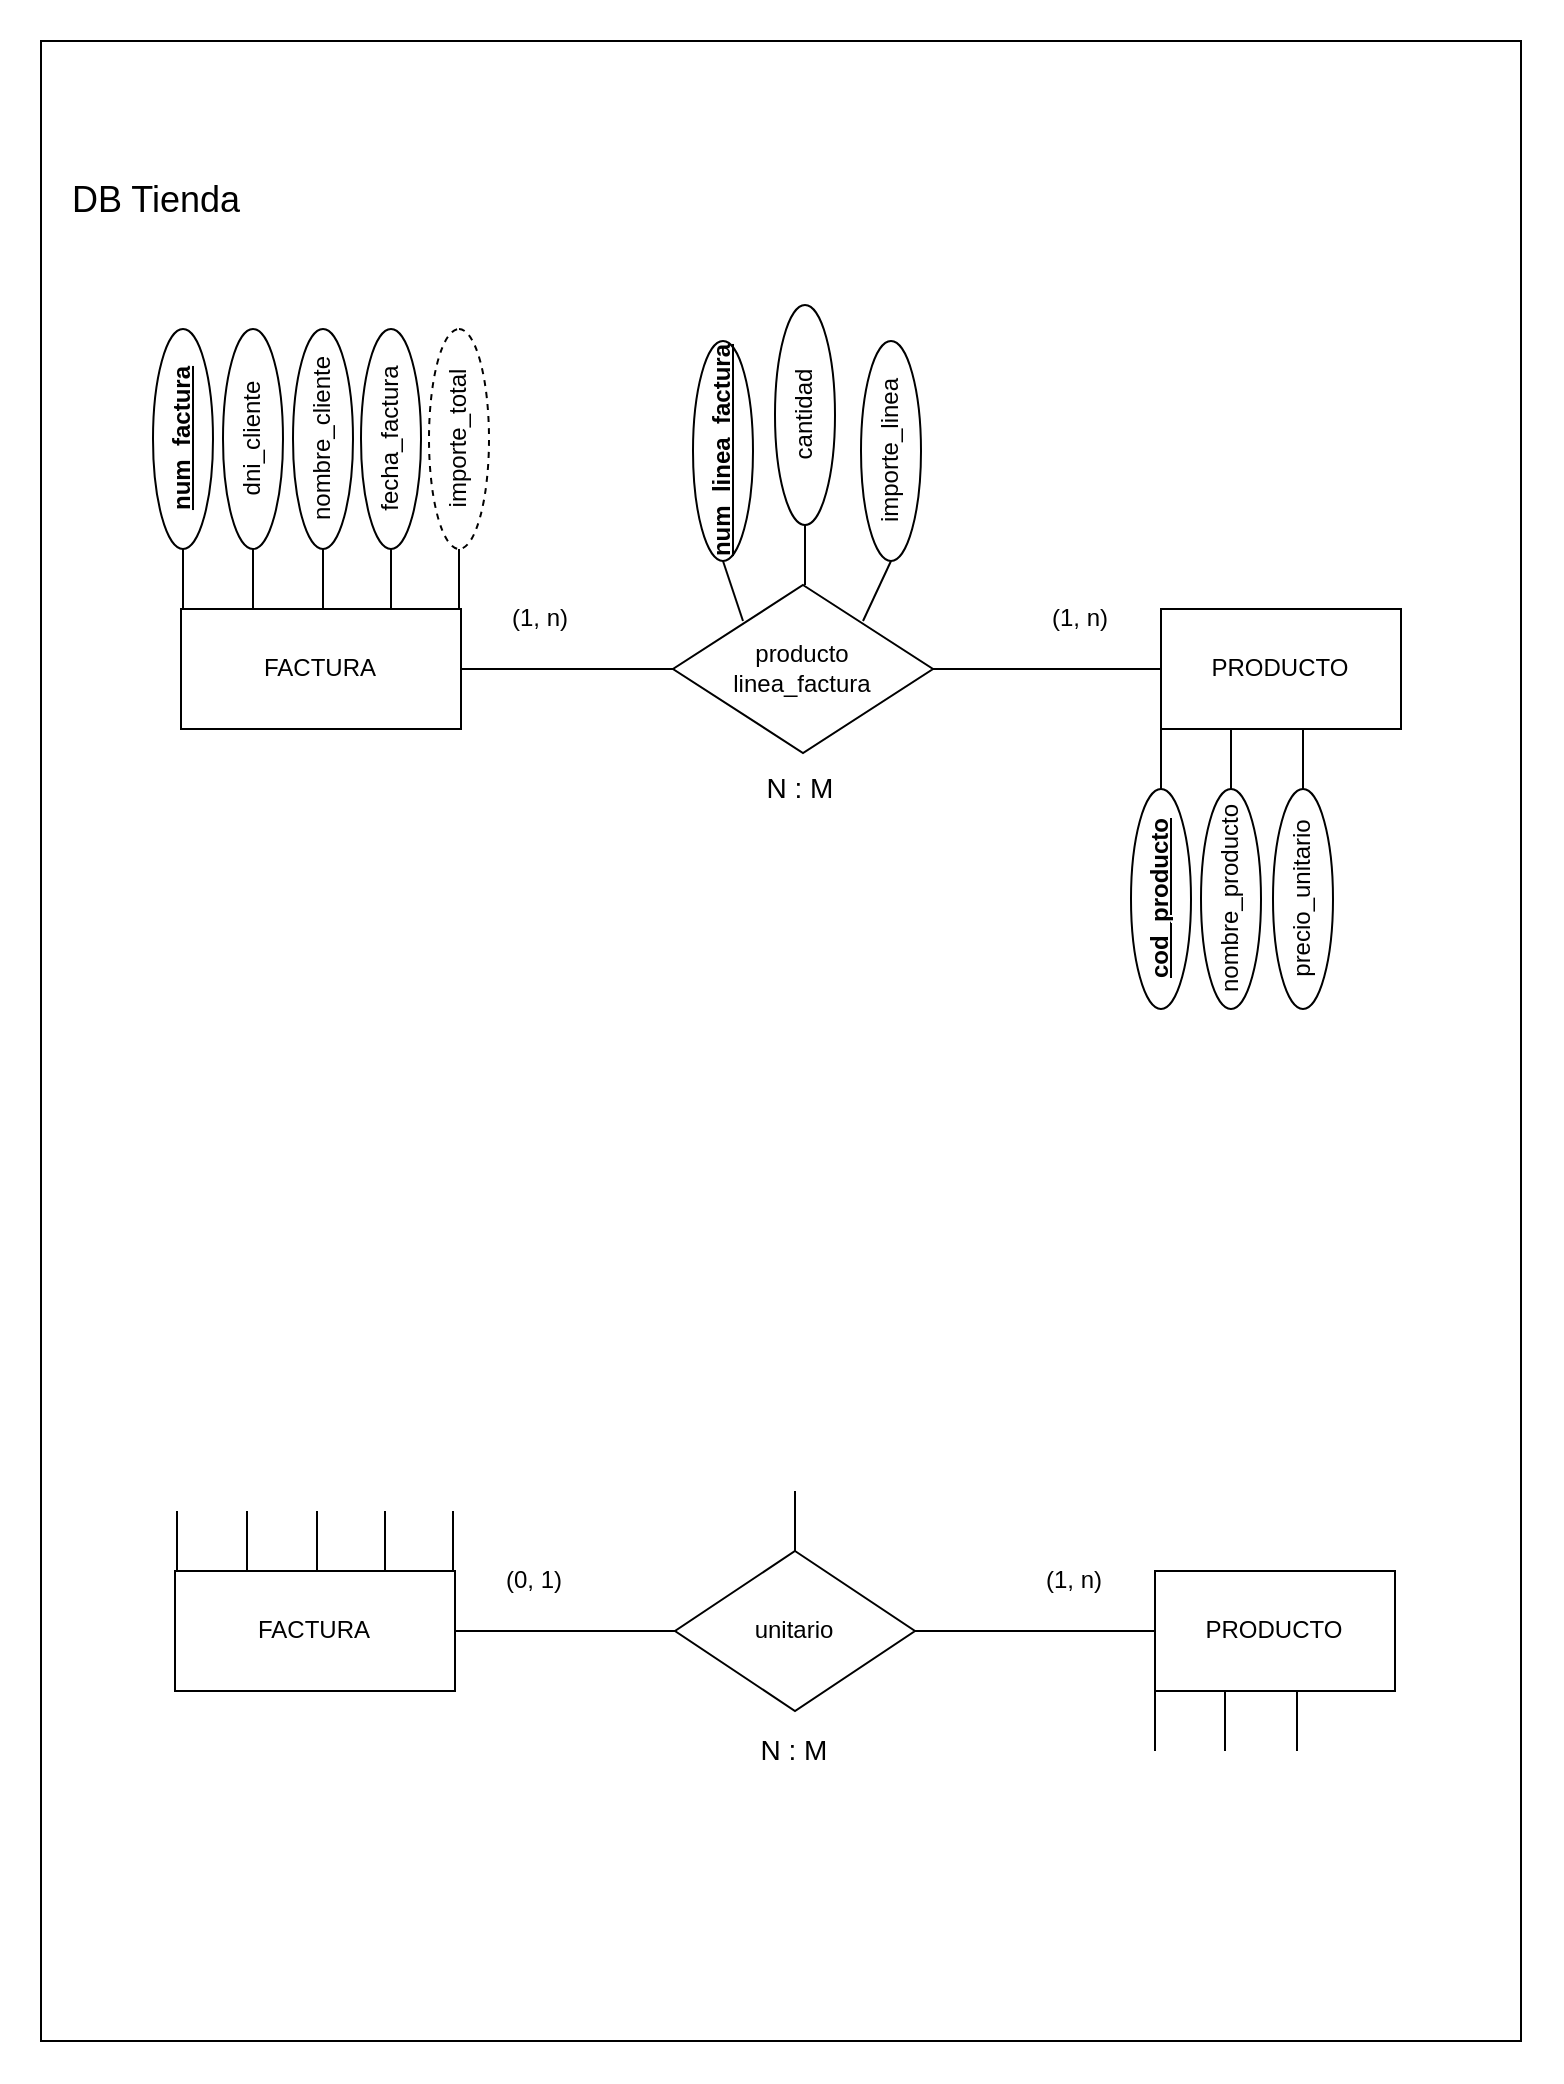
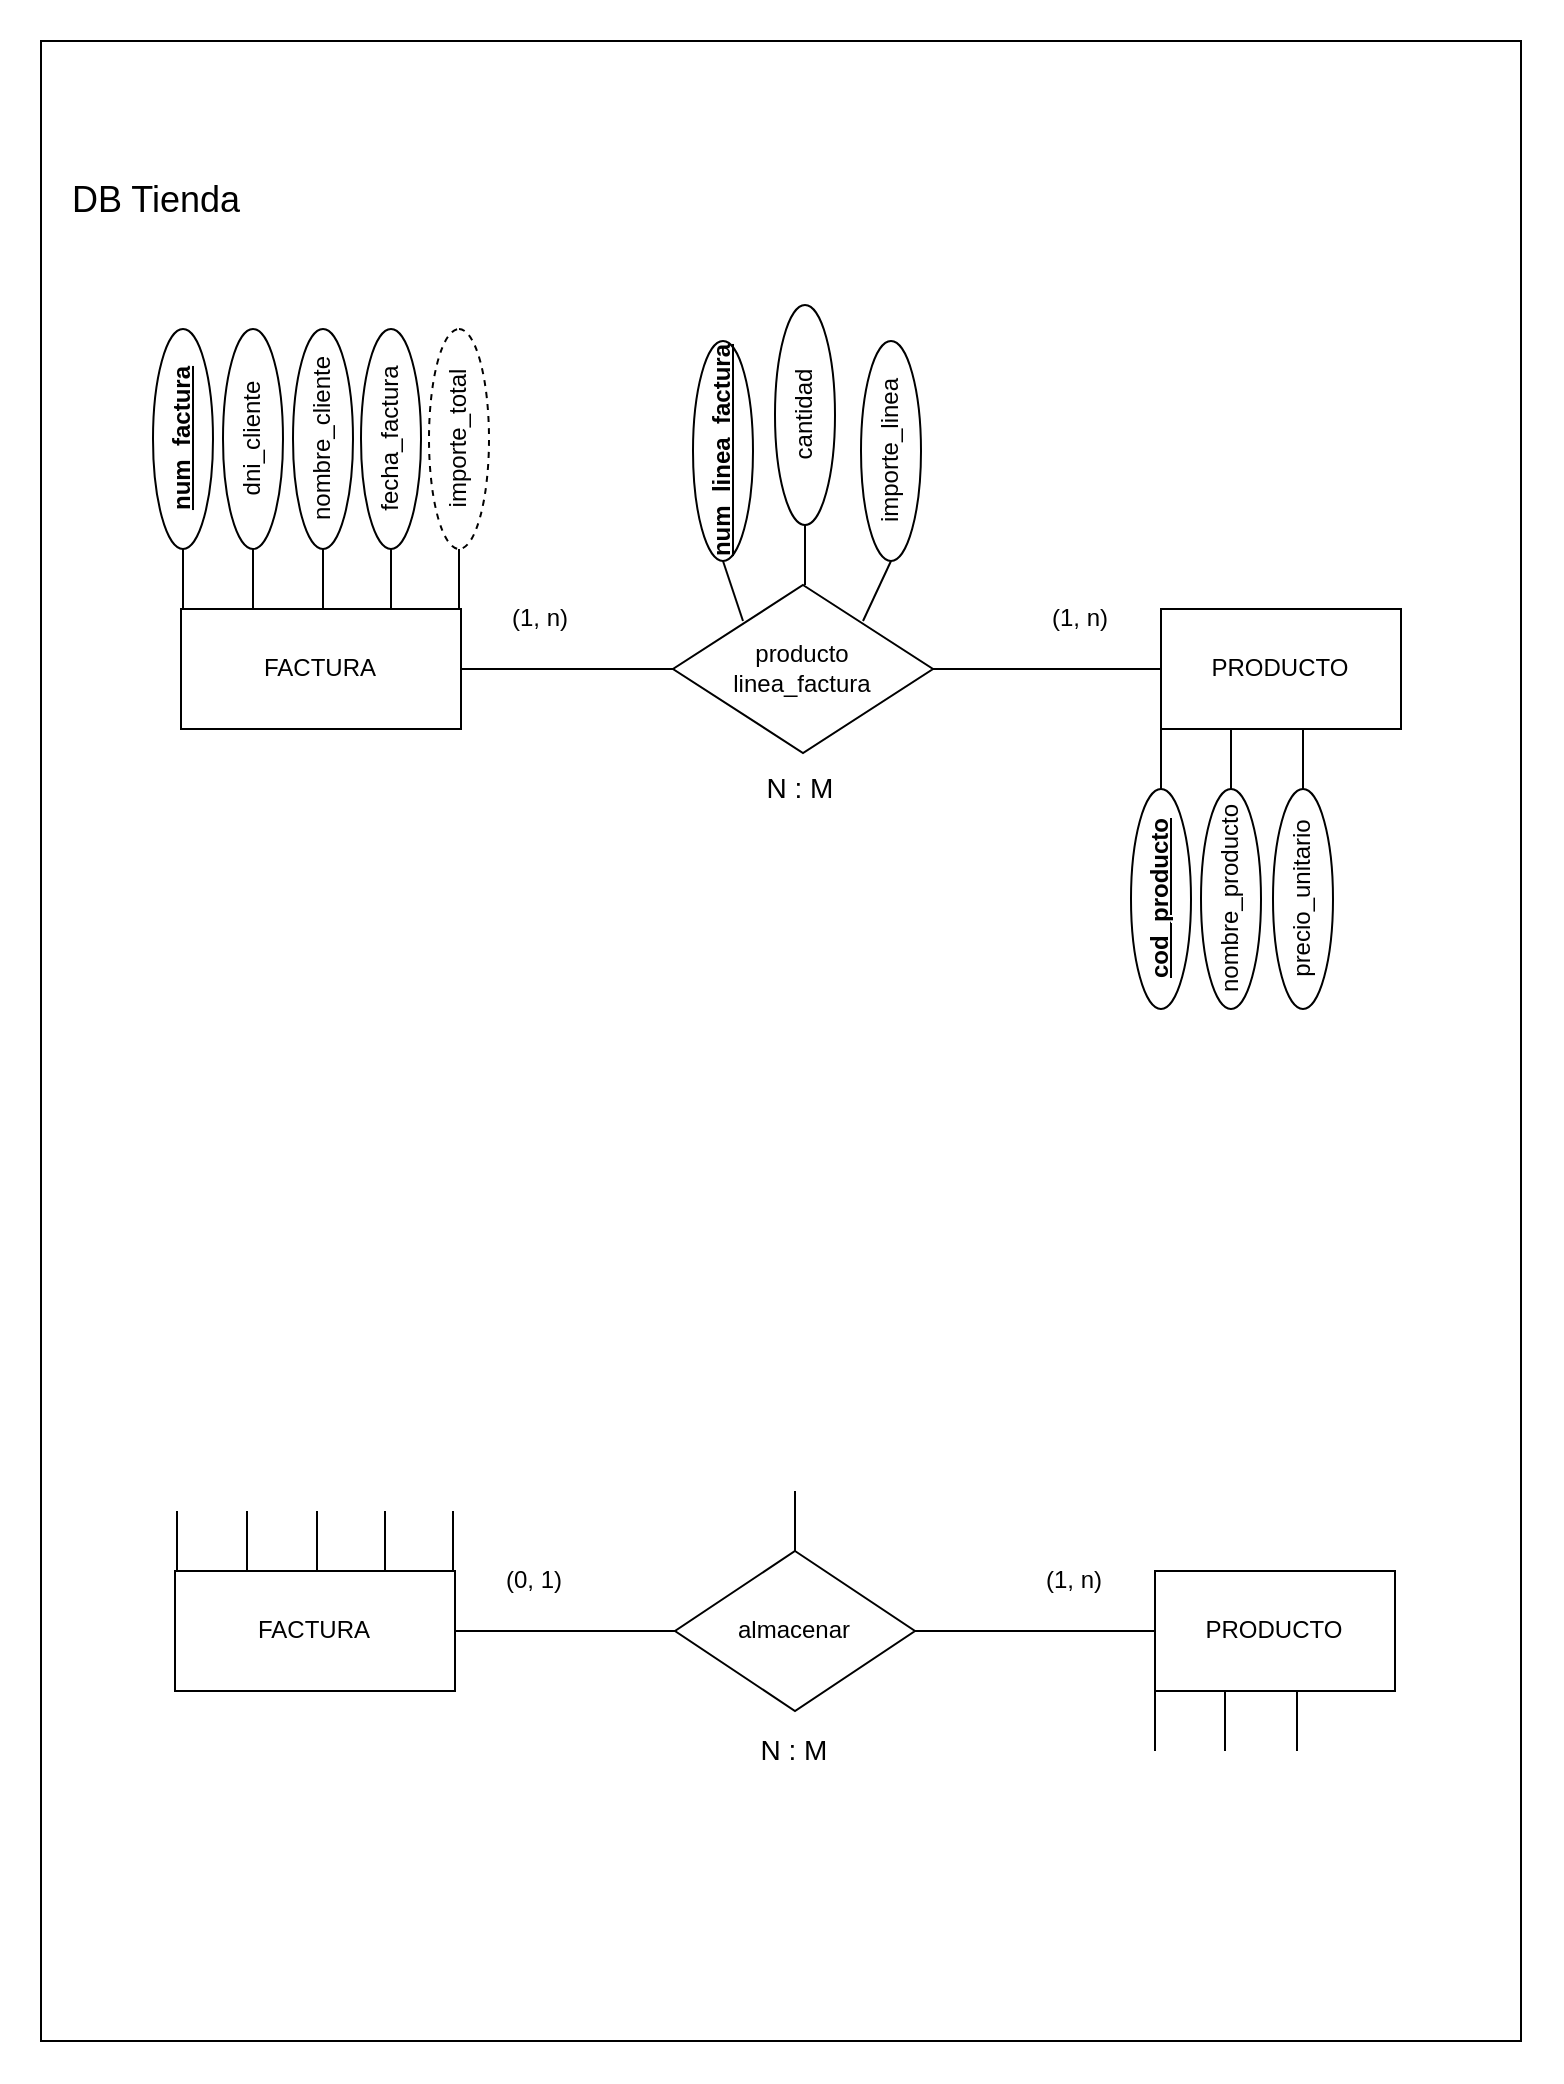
  <mxCell id="0" />
  <mxCell id="1" parent="0" />
  <mxCell id="2" value="" style="rounded=0;whiteSpace=wrap;html=1;" parent="1" vertex="1"><mxGeometry x="20" y="20" width="740" height="1000" as="geometry" /></mxCell>
  <mxCell id="3" style="edgeStyle=orthogonalEdgeStyle;rounded=0;orthogonalLoop=1;jettySize=auto;html=1;entryX=0;entryY=0.5;entryDx=0;entryDy=0;endArrow=none;endFill=0;" parent="1" source="4" target="7" edge="1"><mxGeometry relative="1" as="geometry" /></mxCell>
  <mxCell id="4" value="FACTURA" style="rounded=0;whiteSpace=wrap;html=1;" parent="1" vertex="1"><mxGeometry x="90" y="304" width="140" height="60" as="geometry" /></mxCell>
  <mxCell id="5" value="PRODUCTO" style="rounded=0;whiteSpace=wrap;html=1;" parent="1" vertex="1"><mxGeometry x="580" y="304" width="120" height="60" as="geometry" /></mxCell>
  <mxCell id="6" style="edgeStyle=orthogonalEdgeStyle;rounded=0;orthogonalLoop=1;jettySize=auto;html=1;entryX=0;entryY=0.5;entryDx=0;entryDy=0;endArrow=none;endFill=0;" parent="1" source="7" target="5" edge="1"><mxGeometry relative="1" as="geometry" /></mxCell>
  <mxCell id="7" value="producto&lt;br&gt;linea_factura" style="rhombus;whiteSpace=wrap;html=1;rounded=0;" parent="1" vertex="1"><mxGeometry x="336" y="292" width="130" height="84" as="geometry" /></mxCell>
  <mxCell id="8" value="" style="endArrow=none;html=1;rounded=0;entryX=0;entryY=0.5;entryDx=0;entryDy=0;" parent="1" target="9" edge="1"><mxGeometry width="50" height="50" relative="1" as="geometry"><mxPoint x="91" y="304" as="sourcePoint" /><mxPoint x="91" y="279" as="targetPoint" /></mxGeometry></mxCell>
  <mxCell id="9" value="&lt;b&gt;&lt;u&gt;num_factura&lt;/u&gt;&lt;/b&gt;" style="ellipse;whiteSpace=wrap;html=1;rotation=-90;" parent="1" vertex="1"><mxGeometry x="36" y="204" width="110" height="30" as="geometry" /></mxCell>
  <mxCell id="10" value="" style="endArrow=none;html=1;rounded=0;entryX=0;entryY=0.5;entryDx=0;entryDy=0;" parent="1" edge="1"><mxGeometry width="50" height="50" relative="1" as="geometry"><mxPoint x="126" y="304" as="sourcePoint" /><mxPoint x="126" y="274" as="targetPoint" /></mxGeometry></mxCell>
  <mxCell id="11" value="dni_cliente" style="ellipse;whiteSpace=wrap;html=1;rotation=-90;" parent="1" vertex="1"><mxGeometry x="71" y="204" width="110" height="30" as="geometry" /></mxCell>
  <mxCell id="12" value="" style="endArrow=none;html=1;rounded=0;entryX=0;entryY=0.5;entryDx=0;entryDy=0;" parent="1" target="13" edge="1"><mxGeometry width="50" height="50" relative="1" as="geometry"><mxPoint x="161" y="304" as="sourcePoint" /><mxPoint x="161" y="279" as="targetPoint" /></mxGeometry></mxCell>
  <mxCell id="13" value="nombre_cliente" style="ellipse;whiteSpace=wrap;html=1;rotation=-90;" parent="1" vertex="1"><mxGeometry x="106" y="204" width="110" height="30" as="geometry" /></mxCell>
  <mxCell id="14" value="" style="endArrow=none;html=1;rounded=0;entryX=0;entryY=0.5;entryDx=0;entryDy=0;" parent="1" target="15" edge="1"><mxGeometry width="50" height="50" relative="1" as="geometry"><mxPoint x="195" y="304" as="sourcePoint" /><mxPoint x="195" y="279" as="targetPoint" /></mxGeometry></mxCell>
  <mxCell id="15" value="fecha_factura" style="ellipse;whiteSpace=wrap;html=1;rotation=-90;" parent="1" vertex="1"><mxGeometry x="140" y="204" width="110" height="30" as="geometry" /></mxCell>
  <mxCell id="16" value="" style="endArrow=none;html=1;rounded=0;entryX=0;entryY=0.5;entryDx=0;entryDy=0;" parent="1" target="17" edge="1"><mxGeometry width="50" height="50" relative="1" as="geometry"><mxPoint x="229" y="304" as="sourcePoint" /><mxPoint x="229" y="279" as="targetPoint" /></mxGeometry></mxCell>
  <mxCell id="17" value="importe_total" style="ellipse;whiteSpace=wrap;html=1;rotation=-90;dashed=1;" parent="1" vertex="1"><mxGeometry x="174" y="204" width="110" height="30" as="geometry" /></mxCell>
  <mxCell id="18" value="" style="endArrow=none;html=1;rounded=0;entryX=0;entryY=0.5;entryDx=0;entryDy=0;" parent="1" edge="1"><mxGeometry width="50" height="50" relative="1" as="geometry"><mxPoint x="580" y="394" as="sourcePoint" /><mxPoint x="580" y="364" as="targetPoint" /></mxGeometry></mxCell>
  <mxCell id="19" value="&lt;b&gt;&lt;u&gt;cod_producto&lt;/u&gt;&lt;/b&gt;" style="ellipse;whiteSpace=wrap;html=1;rotation=-90;" parent="1" vertex="1"><mxGeometry x="525" y="434" width="110" height="30" as="geometry" /></mxCell>
  <mxCell id="20" value="" style="endArrow=none;html=1;rounded=0;entryX=0;entryY=0.5;entryDx=0;entryDy=0;" parent="1" edge="1"><mxGeometry width="50" height="50" relative="1" as="geometry"><mxPoint x="615" y="394" as="sourcePoint" /><mxPoint x="615" y="364" as="targetPoint" /></mxGeometry></mxCell>
  <mxCell id="21" value="nombre_producto" style="ellipse;whiteSpace=wrap;html=1;rotation=-90;" parent="1" vertex="1"><mxGeometry x="560" y="434" width="110" height="30" as="geometry" /></mxCell>
  <mxCell id="22" value="" style="endArrow=none;html=1;rounded=0;entryX=0;entryY=0.5;entryDx=0;entryDy=0;" parent="1" edge="1"><mxGeometry width="50" height="50" relative="1" as="geometry"><mxPoint x="651" y="394" as="sourcePoint" /><mxPoint x="651" y="364" as="targetPoint" /></mxGeometry></mxCell>
  <mxCell id="23" value="precio_unitario" style="ellipse;whiteSpace=wrap;html=1;rotation=-90;" parent="1" vertex="1"><mxGeometry x="596" y="434" width="110" height="30" as="geometry" /></mxCell>
  <mxCell id="24" value="&lt;font style=&quot;font-size: 14px;&quot;&gt;N : M&lt;/font&gt;" style="text;html=1;align=center;verticalAlign=middle;whiteSpace=wrap;rounded=0;" parent="1" vertex="1"><mxGeometry x="365" y="374" width="70" height="40" as="geometry" /></mxCell>
  <mxCell id="25" value="(1, n)" style="text;html=1;align=center;verticalAlign=middle;whiteSpace=wrap;rounded=0;" parent="1" vertex="1"><mxGeometry x="240" y="294" width="60" height="30" as="geometry" /></mxCell>
  <mxCell id="26" value="(1, n)" style="text;html=1;align=center;verticalAlign=middle;whiteSpace=wrap;rounded=0;" parent="1" vertex="1"><mxGeometry x="510" y="294" width="60" height="30" as="geometry" /></mxCell>
  <mxCell id="27" style="edgeStyle=orthogonalEdgeStyle;rounded=0;orthogonalLoop=1;jettySize=auto;html=1;entryX=0;entryY=0.5;entryDx=0;entryDy=0;endArrow=none;endFill=0;" parent="1" source="28" target="31" edge="1"><mxGeometry relative="1" as="geometry" /></mxCell>
  <mxCell id="28" value="FACTURA" style="rounded=0;whiteSpace=wrap;html=1;" parent="1" vertex="1"><mxGeometry x="87" y="785" width="140" height="60" as="geometry" /></mxCell>
  <mxCell id="29" value="PRODUCTO" style="rounded=0;whiteSpace=wrap;html=1;" parent="1" vertex="1"><mxGeometry x="577" y="785" width="120" height="60" as="geometry" /></mxCell>
  <mxCell id="30" style="edgeStyle=orthogonalEdgeStyle;rounded=0;orthogonalLoop=1;jettySize=auto;html=1;entryX=0;entryY=0.5;entryDx=0;entryDy=0;endArrow=none;endFill=0;" parent="1" source="31" target="29" edge="1"><mxGeometry relative="1" as="geometry" /></mxCell>
- <mxCell id="31" value="unitario" style="rhombus;whiteSpace=wrap;html=1;rounded=0;" parent="1" vertex="1"><mxGeometry x="337" y="775" width="120" height="80" as="geometry" /></mxCell>
+ <mxCell id="31" value="almacenar" style="rhombus;whiteSpace=wrap;html=1;rounded=0;" parent="1" vertex="1"><mxGeometry x="337" y="775" width="120" height="80" as="geometry" /></mxCell>
  <mxCell id="32" value="" style="endArrow=none;html=1;rounded=0;entryX=0;entryY=0.5;entryDx=0;entryDy=0;" parent="1" edge="1"><mxGeometry width="50" height="50" relative="1" as="geometry"><mxPoint x="397" y="775" as="sourcePoint" /><mxPoint x="397" y="745" as="targetPoint" /></mxGeometry></mxCell>
  <mxCell id="33" value="" style="endArrow=none;html=1;rounded=0;entryX=0;entryY=0.5;entryDx=0;entryDy=0;" parent="1" edge="1"><mxGeometry width="50" height="50" relative="1" as="geometry"><mxPoint x="88" y="785" as="sourcePoint" /><mxPoint x="88" y="755" as="targetPoint" /></mxGeometry></mxCell>
  <mxCell id="34" value="" style="endArrow=none;html=1;rounded=0;entryX=0;entryY=0.5;entryDx=0;entryDy=0;" parent="1" edge="1"><mxGeometry width="50" height="50" relative="1" as="geometry"><mxPoint x="123" y="785" as="sourcePoint" /><mxPoint x="123" y="755" as="targetPoint" /></mxGeometry></mxCell>
  <mxCell id="35" value="" style="endArrow=none;html=1;rounded=0;entryX=0;entryY=0.5;entryDx=0;entryDy=0;" parent="1" edge="1"><mxGeometry width="50" height="50" relative="1" as="geometry"><mxPoint x="158" y="785" as="sourcePoint" /><mxPoint x="158" y="755" as="targetPoint" /></mxGeometry></mxCell>
  <mxCell id="36" value="" style="endArrow=none;html=1;rounded=0;entryX=0;entryY=0.5;entryDx=0;entryDy=0;" parent="1" edge="1"><mxGeometry width="50" height="50" relative="1" as="geometry"><mxPoint x="192" y="785" as="sourcePoint" /><mxPoint x="192" y="755" as="targetPoint" /></mxGeometry></mxCell>
  <mxCell id="37" value="" style="endArrow=none;html=1;rounded=0;entryX=0;entryY=0.5;entryDx=0;entryDy=0;" parent="1" edge="1"><mxGeometry width="50" height="50" relative="1" as="geometry"><mxPoint x="226" y="785" as="sourcePoint" /><mxPoint x="226" y="755" as="targetPoint" /></mxGeometry></mxCell>
  <mxCell id="38" value="" style="endArrow=none;html=1;rounded=0;entryX=0;entryY=0.5;entryDx=0;entryDy=0;" parent="1" edge="1"><mxGeometry width="50" height="50" relative="1" as="geometry"><mxPoint x="577" y="875" as="sourcePoint" /><mxPoint x="577" y="845" as="targetPoint" /></mxGeometry></mxCell>
  <mxCell id="39" value="" style="endArrow=none;html=1;rounded=0;entryX=0;entryY=0.5;entryDx=0;entryDy=0;" parent="1" edge="1"><mxGeometry width="50" height="50" relative="1" as="geometry"><mxPoint x="612" y="875" as="sourcePoint" /><mxPoint x="612" y="845" as="targetPoint" /></mxGeometry></mxCell>
  <mxCell id="40" value="" style="endArrow=none;html=1;rounded=0;entryX=0;entryY=0.5;entryDx=0;entryDy=0;" parent="1" edge="1"><mxGeometry width="50" height="50" relative="1" as="geometry"><mxPoint x="648" y="875" as="sourcePoint" /><mxPoint x="648" y="845" as="targetPoint" /></mxGeometry></mxCell>
  <mxCell id="41" value="&lt;font style=&quot;font-size: 14px;&quot;&gt;N : M&lt;/font&gt;" style="text;html=1;align=center;verticalAlign=middle;whiteSpace=wrap;rounded=0;" parent="1" vertex="1"><mxGeometry x="362" y="855" width="70" height="40" as="geometry" /></mxCell>
  <mxCell id="42" value="(0, 1)" style="text;html=1;align=center;verticalAlign=middle;whiteSpace=wrap;rounded=0;" parent="1" vertex="1"><mxGeometry x="237" y="775" width="60" height="30" as="geometry" /></mxCell>
  <mxCell id="43" value="(1, n)" style="text;html=1;align=center;verticalAlign=middle;whiteSpace=wrap;rounded=0;" parent="1" vertex="1"><mxGeometry x="507" y="775" width="60" height="30" as="geometry" /></mxCell>
  <mxCell id="44" value="&lt;font style=&quot;font-size: 18px;&quot;&gt;DB Tienda&lt;/font&gt;" style="text;html=1;align=center;verticalAlign=middle;whiteSpace=wrap;rounded=0;" parent="1" vertex="1"><mxGeometry x="30" y="85" width="96" height="30" as="geometry" /></mxCell>
  <mxCell id="45" value="" style="endArrow=none;html=1;rounded=0;entryX=0;entryY=0.5;entryDx=0;entryDy=0;" parent="1" target="46" edge="1"><mxGeometry width="50" height="50" relative="1" as="geometry"><mxPoint x="371" y="310" as="sourcePoint" /><mxPoint x="371" y="285" as="targetPoint" /></mxGeometry></mxCell>
  <mxCell id="46" value="&lt;b&gt;&lt;u&gt;num_linea_factura&lt;/u&gt;&lt;/b&gt;" style="ellipse;whiteSpace=wrap;html=1;rotation=-90;" parent="1" vertex="1"><mxGeometry x="306" y="210" width="110" height="30" as="geometry" /></mxCell>
  <mxCell id="47" value="" style="endArrow=none;html=1;rounded=0;entryX=0;entryY=0.5;entryDx=0;entryDy=0;" parent="1" target="48" edge="1"><mxGeometry width="50" height="50" relative="1" as="geometry"><mxPoint x="402" y="292" as="sourcePoint" /><mxPoint x="402" y="267" as="targetPoint" /></mxGeometry></mxCell>
  <mxCell id="48" value="cantidad" style="ellipse;whiteSpace=wrap;html=1;rotation=-90;" parent="1" vertex="1"><mxGeometry x="347" y="192" width="110" height="30" as="geometry" /></mxCell>
  <mxCell id="49" value="" style="endArrow=none;html=1;rounded=0;entryX=0;entryY=0.5;entryDx=0;entryDy=0;" parent="1" target="50" edge="1"><mxGeometry width="50" height="50" relative="1" as="geometry"><mxPoint x="431" y="310" as="sourcePoint" /><mxPoint x="431" y="285" as="targetPoint" /></mxGeometry></mxCell>
  <mxCell id="50" value="importe_linea" style="ellipse;whiteSpace=wrap;html=1;rotation=-90;" parent="1" vertex="1"><mxGeometry x="390" y="210" width="110" height="30" as="geometry" /></mxCell>
